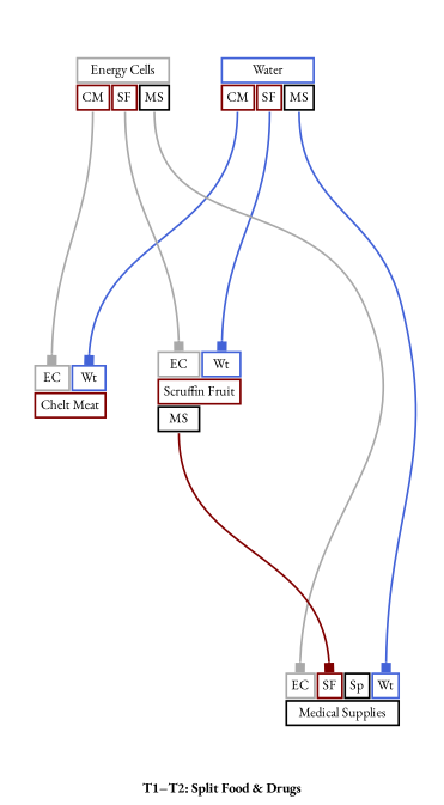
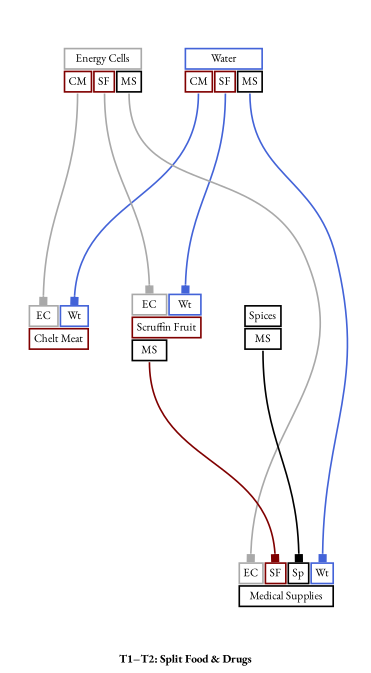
  digraph {
    compound=true
    fontname="EB Garamond"
    label=<<b>T1–T2: Split Food &amp; Drugs</b>>
    nodesep=0.3
    ranksep=3
    node [color=slategray1 fontname="EB Garamond" margin=0.2 penwidth=2.0 shape=plaintext]
    edge [arrowType=normal arrowhead=box arrowsize=1.0 color="#4363d8" fontname="EB Garamond" headport="water:n" penwidth=2.0 tailport="medical_supplies:s" weight=1.0]
    n1 [label=<<table border="0" cellborder="2" cellpadding="4" cellspacing="1" fixedsize="false" id="water" port="output">      <tr>     <td align="text" bgcolor="white" color="#4363d8" colspan="3">Water</td>   </tr>        <tr>                <td align="text" bgcolor="white" color="#800000" port="chelt_meat">CM</td>                <td align="text" bgcolor="white" color="#800000" port="scruffin_fruits">SF</td>                <td align="text" bgcolor="white" color="#000000" port="medical_supplies">MS</td>            </tr>    </table>>]
    n2 [label=<<table border="0" cellborder="2" cellpadding="4" cellspacing="1" fixedsize="false" id="energy_cells" port="output">      <tr>     <td align="text" bgcolor="white" color="#a9a9a9" colspan="3">Energy Cells</td>   </tr>        <tr>                <td align="text" bgcolor="white" color="#800000" port="chelt_meat">CM</td>                <td align="text" bgcolor="white" color="#800000" port="scruffin_fruits">SF</td>                <td align="text" bgcolor="white" color="#000000" port="medical_supplies">MS</td>            </tr>    </table>>]
+   n3 [label=<<table border="0" cellborder="2" cellpadding="4" cellspacing="1" fixedsize="false" id="spices" port="output">      <tr>     <td align="text" bgcolor="white" color="#000000" colspan="1">Spices</td>   </tr>        <tr>                <td align="text" bgcolor="white" color="#000000" port="medical_supplies">MS</td>            </tr>    </table>>]
    n4 [label=<<table border="0" cellborder="2" cellpadding="4" cellspacing="1" fixedsize="false" id="chelt_meat" port="output">        <tr>                <td align="text" bgcolor="white" color="#a9a9a9" port="energy_cells">EC</td>                <td align="text" bgcolor="white" color="#4363d8" port="water">Wt</td>            </tr>      <tr>     <td align="text" bgcolor="white" color="#800000" colspan="2">Chelt Meat</td>   </tr>    </table>>]
    n5 [label=<<table border="0" cellborder="2" cellpadding="4" cellspacing="1" fixedsize="false" id="scruffin_fruits" port="output">        <tr>                <td align="text" bgcolor="white" color="#a9a9a9" port="energy_cells">EC</td>                <td align="text" bgcolor="white" color="#4363d8" port="water">Wt</td>            </tr>      <tr>     <td align="text" bgcolor="white" color="#800000" colspan="2">Scruffin Fruit</td>   </tr>        <tr>                <td align="text" bgcolor="white" color="#000000" port="medical_supplies">MS</td>            </tr>    </table>>]
    n6 [label=<<table border="0" cellborder="2" cellpadding="4" cellspacing="1" fixedsize="false" id="medical_supplies" port="output">        <tr>                <td align="text" bgcolor="white" color="#a9a9a9" port="energy_cells">EC</td>                <td align="text" bgcolor="white" color="#800000" port="scruffin_fruits">SF</td>                <td align="text" bgcolor="white" color="#000000" port="spices">Sp</td>                <td align="text" bgcolor="white" color="#4363d8" port="water">Wt</td>            </tr>      <tr>     <td align="text" bgcolor="white" color="#000000" colspan="4">Medical Supplies</td>   </tr>    </table>>]
    subgraph sub_1 {
      cluster=true
      label="T1: Basic Food"
+     n3
      n4
      n5
    }
    subgraph sub_2 {
      cluster=true
      label="T0: Harvested"
      n1
      n2
    }
    subgraph sub_3 {
      cluster=true
      label="T2: Food and Drugs"
      n6
    }
    n1 -> n4 [tailport="chelt_meat:s"]
    n1 -> n5 [tailport="scruffin_fruits:s"]
    n1 -> n6
    n2 -> n4 [color="#a9a9a9" headport="energy_cells:n" tailport="chelt_meat:s"]
    n2 -> n5 [color="#a9a9a9" headport="energy_cells:n" tailport="scruffin_fruits:s"]
    n2 -> n6 [color="#a9a9a9" headport="energy_cells:n"]
+   n3 -> n6 [color="#000000" headport="spices:n"]
    n5 -> n6 [color="#800000" headport="scruffin_fruits:n"]
  }
